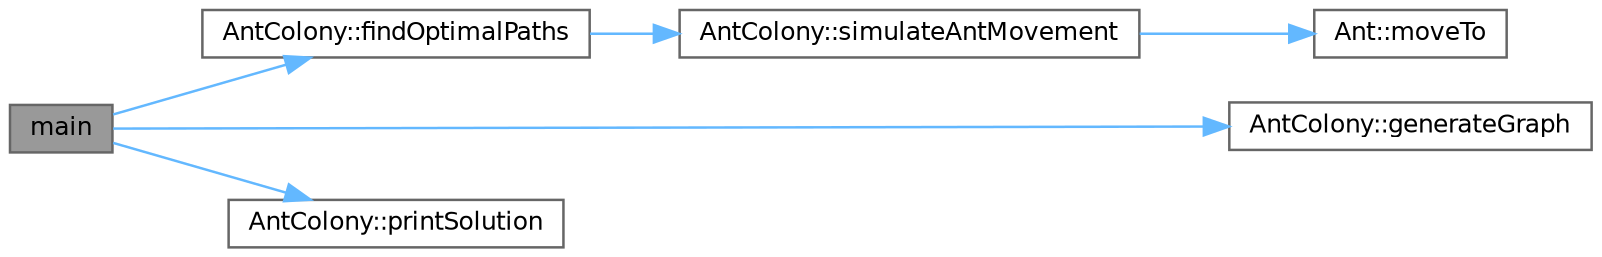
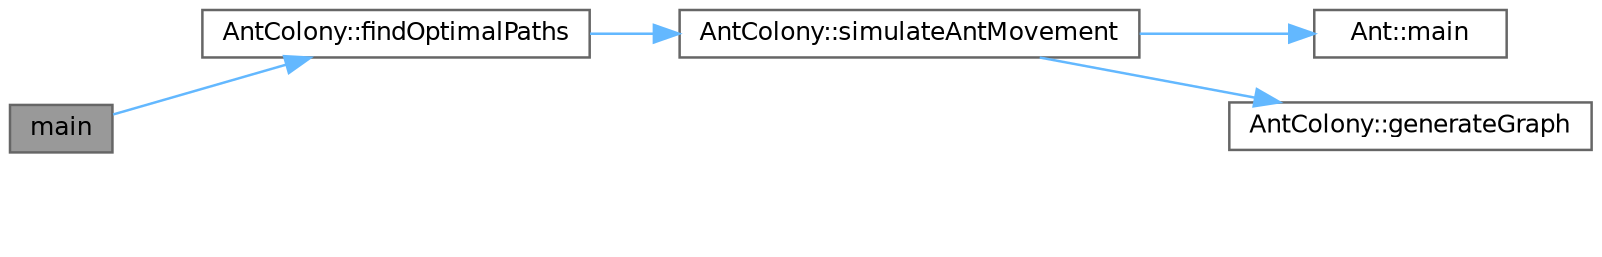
  digraph {
    rankdir=LR
    node [color=grey40 fillcolor=white fontname=Helvetica fontsize=10 shape=box style=filled]
    edge [color=steelblue1 fontname=Helvetica fontsize=10 labelfontname=Helvetica labelfontsize=10 style=solid]
    n1 [color=gray40 fillcolor=grey60 fontcolor=black height=0.2 label=main width=0.4]
    n2 [height=0.2 label="AntColony::findOptimalPaths" width=0.4]
    n3 [height=0.2 label="AntColony::generateGraph" width=0.4]
-   n4 [height=0.2 label="AntColony::printSolution" width=0.4]
    n5 [height=0.2 label="AntColony::simulateAntMovement" width=0.4]
-   n6 [height=0.2 label="Ant::moveTo" width=0.4]
+   n6 [height=0.2 label="Ant::main" width=0.4]
    n1 -> n2
-   n1 -> n3
-   n1 -> n4
+   n5 -> n3
    n2 -> n5
    n5 -> n6
  }
